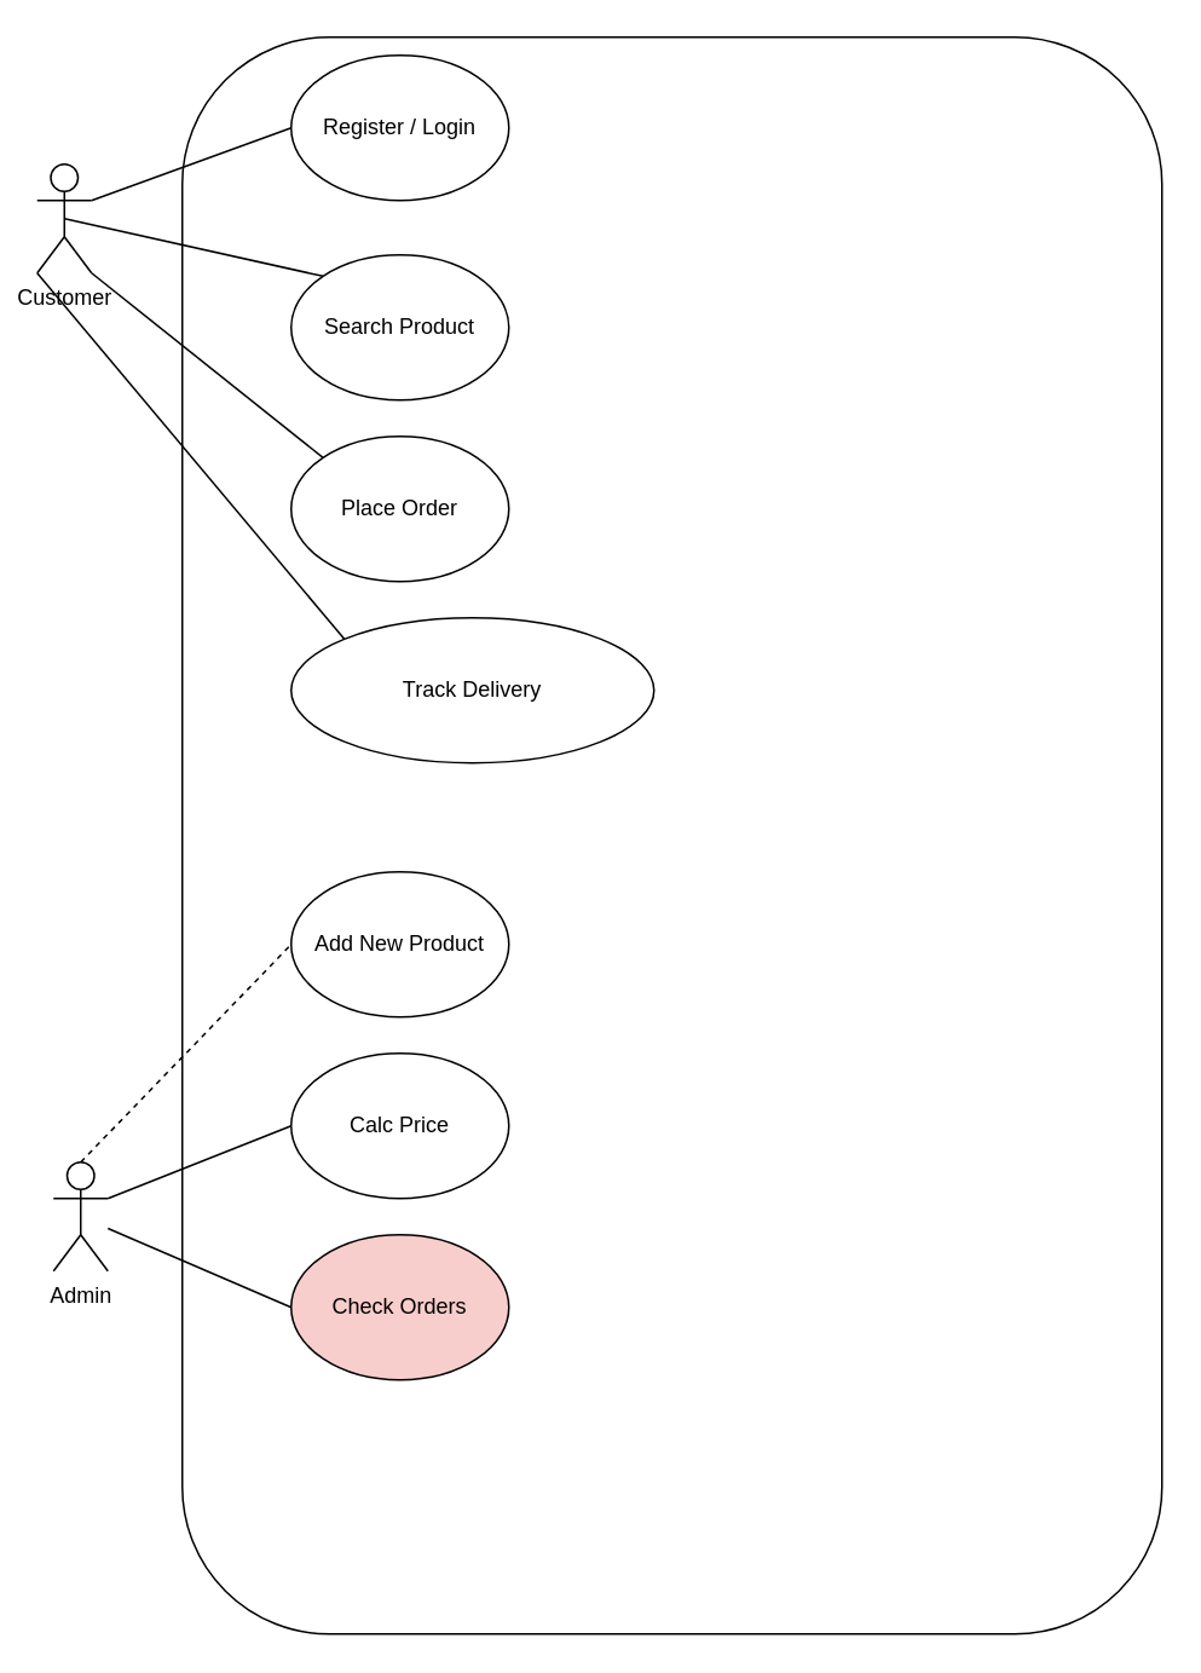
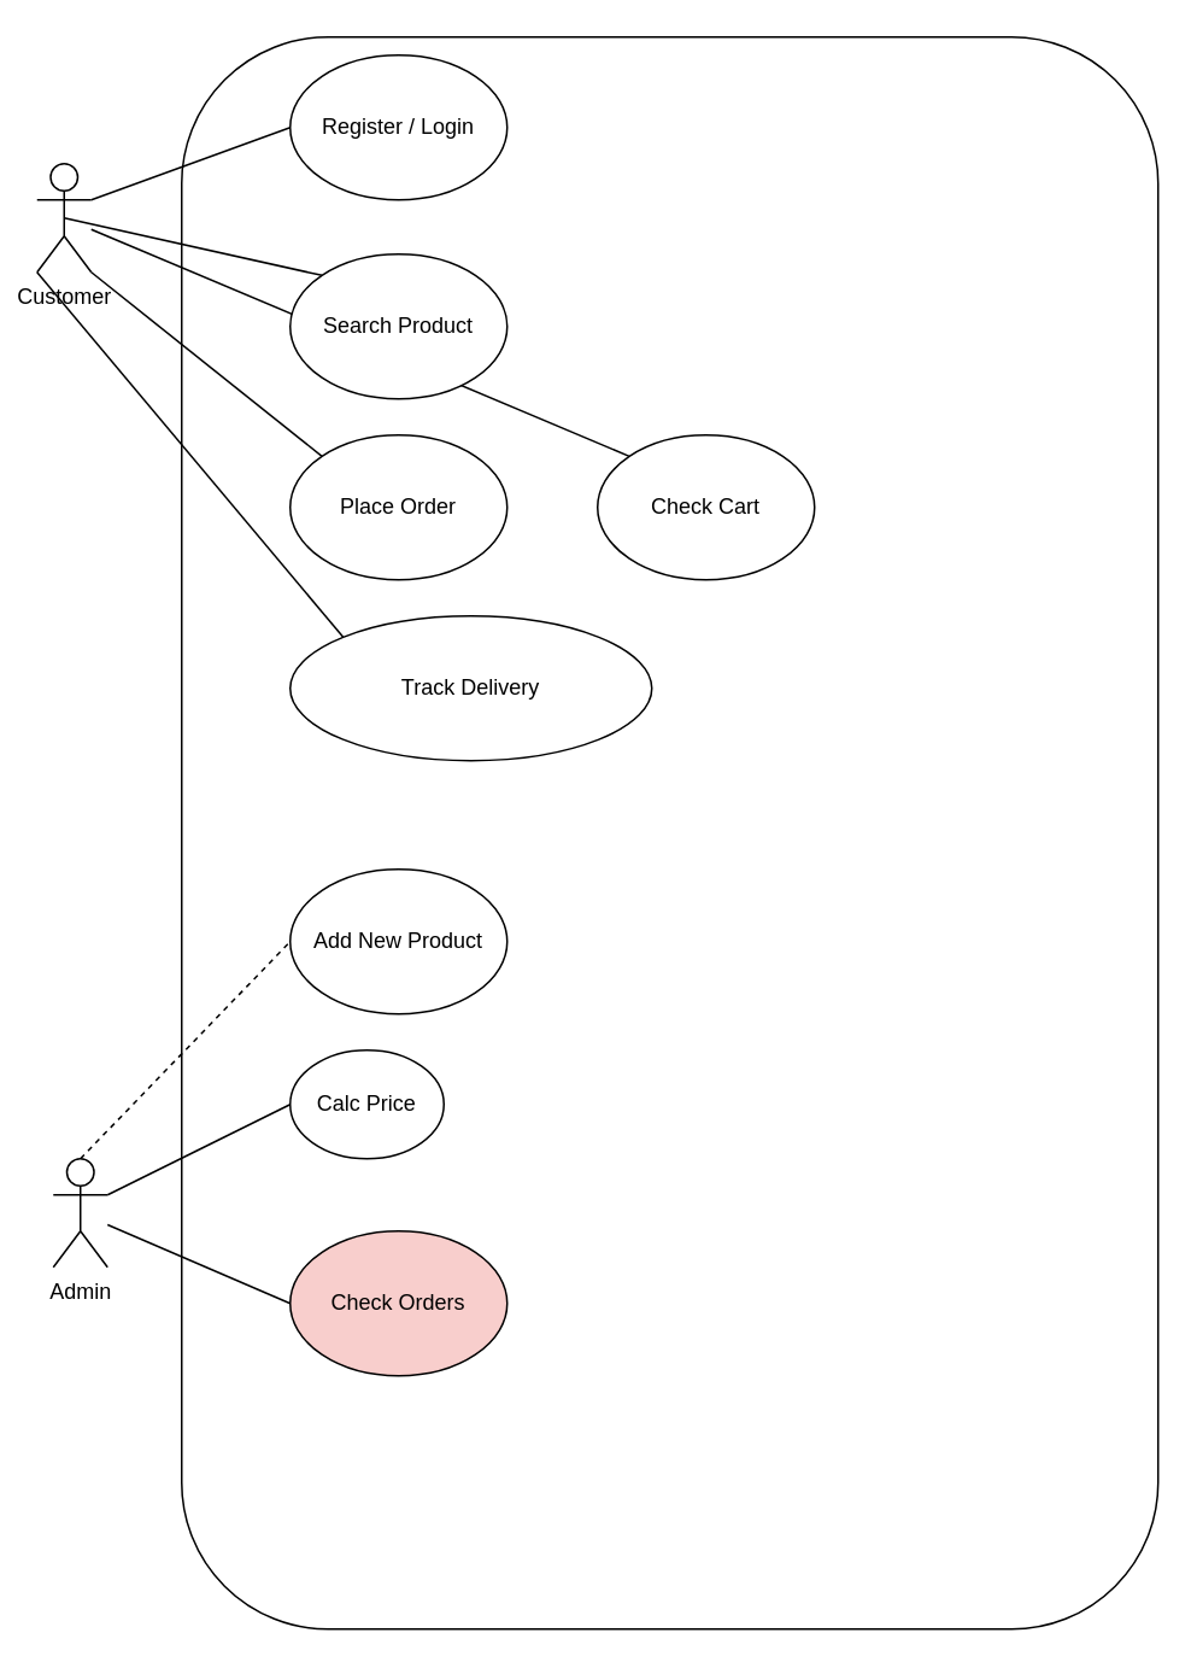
  <mxCell id="0" />
  <mxCell id="1" parent="0" />
  <mxCell id="2" value="" style="rounded=1;whiteSpace=wrap;html=1;" parent="1" vertex="1"><mxGeometry x="100" y="20" width="540" height="880" as="geometry" /></mxCell>
  <mxCell id="3" value="Customer" style="shape=umlActor;verticalLabelPosition=bottom;labelBackgroundColor=#ffffff;verticalAlign=top;html=1;outlineConnect=0;" parent="1" vertex="1"><mxGeometry x="20" y="90" width="30" height="60" as="geometry" /></mxCell>
  <mxCell id="4" value="Admin" style="shape=umlActor;verticalLabelPosition=bottom;labelBackgroundColor=#ffffff;verticalAlign=top;html=1;outlineConnect=0;" parent="1" vertex="1"><mxGeometry x="29" y="640" width="30" height="60" as="geometry" /></mxCell>
  <mxCell id="5" value="Register / Login" style="ellipse;whiteSpace=wrap;html=1;" parent="1" vertex="1"><mxGeometry x="160" y="30" width="120" height="80" as="geometry" /></mxCell>
  <mxCell id="6" value="Place Order" style="ellipse;whiteSpace=wrap;html=1;" parent="1" vertex="1"><mxGeometry x="160" y="240" width="120" height="80" as="geometry" /></mxCell>
  <mxCell id="7" value="Track Delivery" style="ellipse;whiteSpace=wrap;html=1;" parent="1" vertex="1"><mxGeometry x="160" y="340" width="200" height="80" as="geometry" /></mxCell>
+ <mxCell id="8" value="Check Cart" style="ellipse;whiteSpace=wrap;html=1;" parent="1" vertex="1"><mxGeometry x="330" y="240" width="120" height="80" as="geometry" /></mxCell>
  <mxCell id="9" value="Add New Product" style="ellipse;whiteSpace=wrap;html=1;" parent="1" vertex="1"><mxGeometry x="160" y="480" width="120" height="80" as="geometry" /></mxCell>
- <mxCell id="10" value="Calc Price" style="ellipse;whiteSpace=wrap;html=1;" parent="1" vertex="1"><mxGeometry x="160" y="580" width="120" height="80" as="geometry" /></mxCell>
+ <mxCell id="10" value="Calc Price" style="ellipse;whiteSpace=wrap;html=1;" parent="1" vertex="1"><mxGeometry x="160" y="580" width="85" height="60" as="geometry" /></mxCell>
  <mxCell id="11" value="Check Orders" style="ellipse;whiteSpace=wrap;html=1;fillColor=#f8cecc;" parent="1" vertex="1"><mxGeometry x="160" y="680" width="120" height="80" as="geometry" /></mxCell>
  <mxCell id="12" value="" style="endArrow=none;html=1;entryX=0;entryY=0.5;entryDx=0;entryDy=0;" parent="1" target="10" edge="1"><mxGeometry width="50" height="50" relative="1" as="geometry"><mxPoint x="59" y="660" as="sourcePoint" /><mxPoint x="109" y="610" as="targetPoint" /></mxGeometry></mxCell>
  <mxCell id="13" value="" style="endArrow=none;html=1;entryX=0;entryY=0.5;entryDx=0;entryDy=0;" parent="1" source="4" target="11" edge="1"><mxGeometry width="50" height="50" relative="1" as="geometry"><mxPoint x="80" y="710" as="sourcePoint" /><mxPoint x="130" y="660" as="targetPoint" /></mxGeometry></mxCell>
  <mxCell id="14" value="" style="endArrow=none;html=1;entryX=0;entryY=0.5;entryDx=0;entryDy=0;exitX=0.5;exitY=0;exitDx=0;exitDy=0;exitPerimeter=0;dashed=1;" parent="1" source="4" target="9" edge="1"><mxGeometry width="50" height="50" relative="1" as="geometry"><mxPoint x="110" y="690" as="sourcePoint" /><mxPoint x="160" y="640" as="targetPoint" /></mxGeometry></mxCell>
  <mxCell id="15" value="" style="endArrow=none;html=1;entryX=0;entryY=0.5;entryDx=0;entryDy=0;" parent="1" target="5" edge="1"><mxGeometry width="50" height="50" relative="1" as="geometry"><mxPoint x="50" y="110" as="sourcePoint" /><mxPoint x="100" y="60" as="targetPoint" /></mxGeometry></mxCell>
  <mxCell id="16" value="" style="endArrow=none;html=1;entryX=0;entryY=0;entryDx=0;entryDy=0;" parent="1" target="20" edge="1"><mxGeometry width="50" height="50" relative="1" as="geometry"><mxPoint x="35" y="120" as="sourcePoint" /><mxPoint x="85" y="70" as="targetPoint" /></mxGeometry></mxCell>
  <mxCell id="17" value="" style="endArrow=none;html=1;entryX=0;entryY=0;entryDx=0;entryDy=0;" parent="1" target="6" edge="1"><mxGeometry width="50" height="50" relative="1" as="geometry"><mxPoint x="50" y="150" as="sourcePoint" /><mxPoint x="100" y="100" as="targetPoint" /></mxGeometry></mxCell>
  <mxCell id="18" value="" style="endArrow=none;html=1;entryX=0;entryY=0;entryDx=0;entryDy=0;" parent="1" target="7" edge="1"><mxGeometry width="50" height="50" relative="1" as="geometry"><mxPoint x="20" y="150" as="sourcePoint" /><mxPoint x="70" y="100" as="targetPoint" /></mxGeometry></mxCell>
+ <mxCell id="19" value="" style="endArrow=none;html=1;entryX=0;entryY=0;entryDx=0;entryDy=0;" parent="1" source="3" target="8" edge="1"><mxGeometry width="50" height="50" relative="1" as="geometry"><mxPoint x="115" y="200" as="sourcePoint" /><mxPoint x="165" y="150" as="targetPoint" /></mxGeometry></mxCell>
  <mxCell id="20" value="Search Product" style="ellipse;whiteSpace=wrap;html=1;" parent="1" vertex="1"><mxGeometry x="160" y="140" width="120" height="80" as="geometry" /></mxCell>
